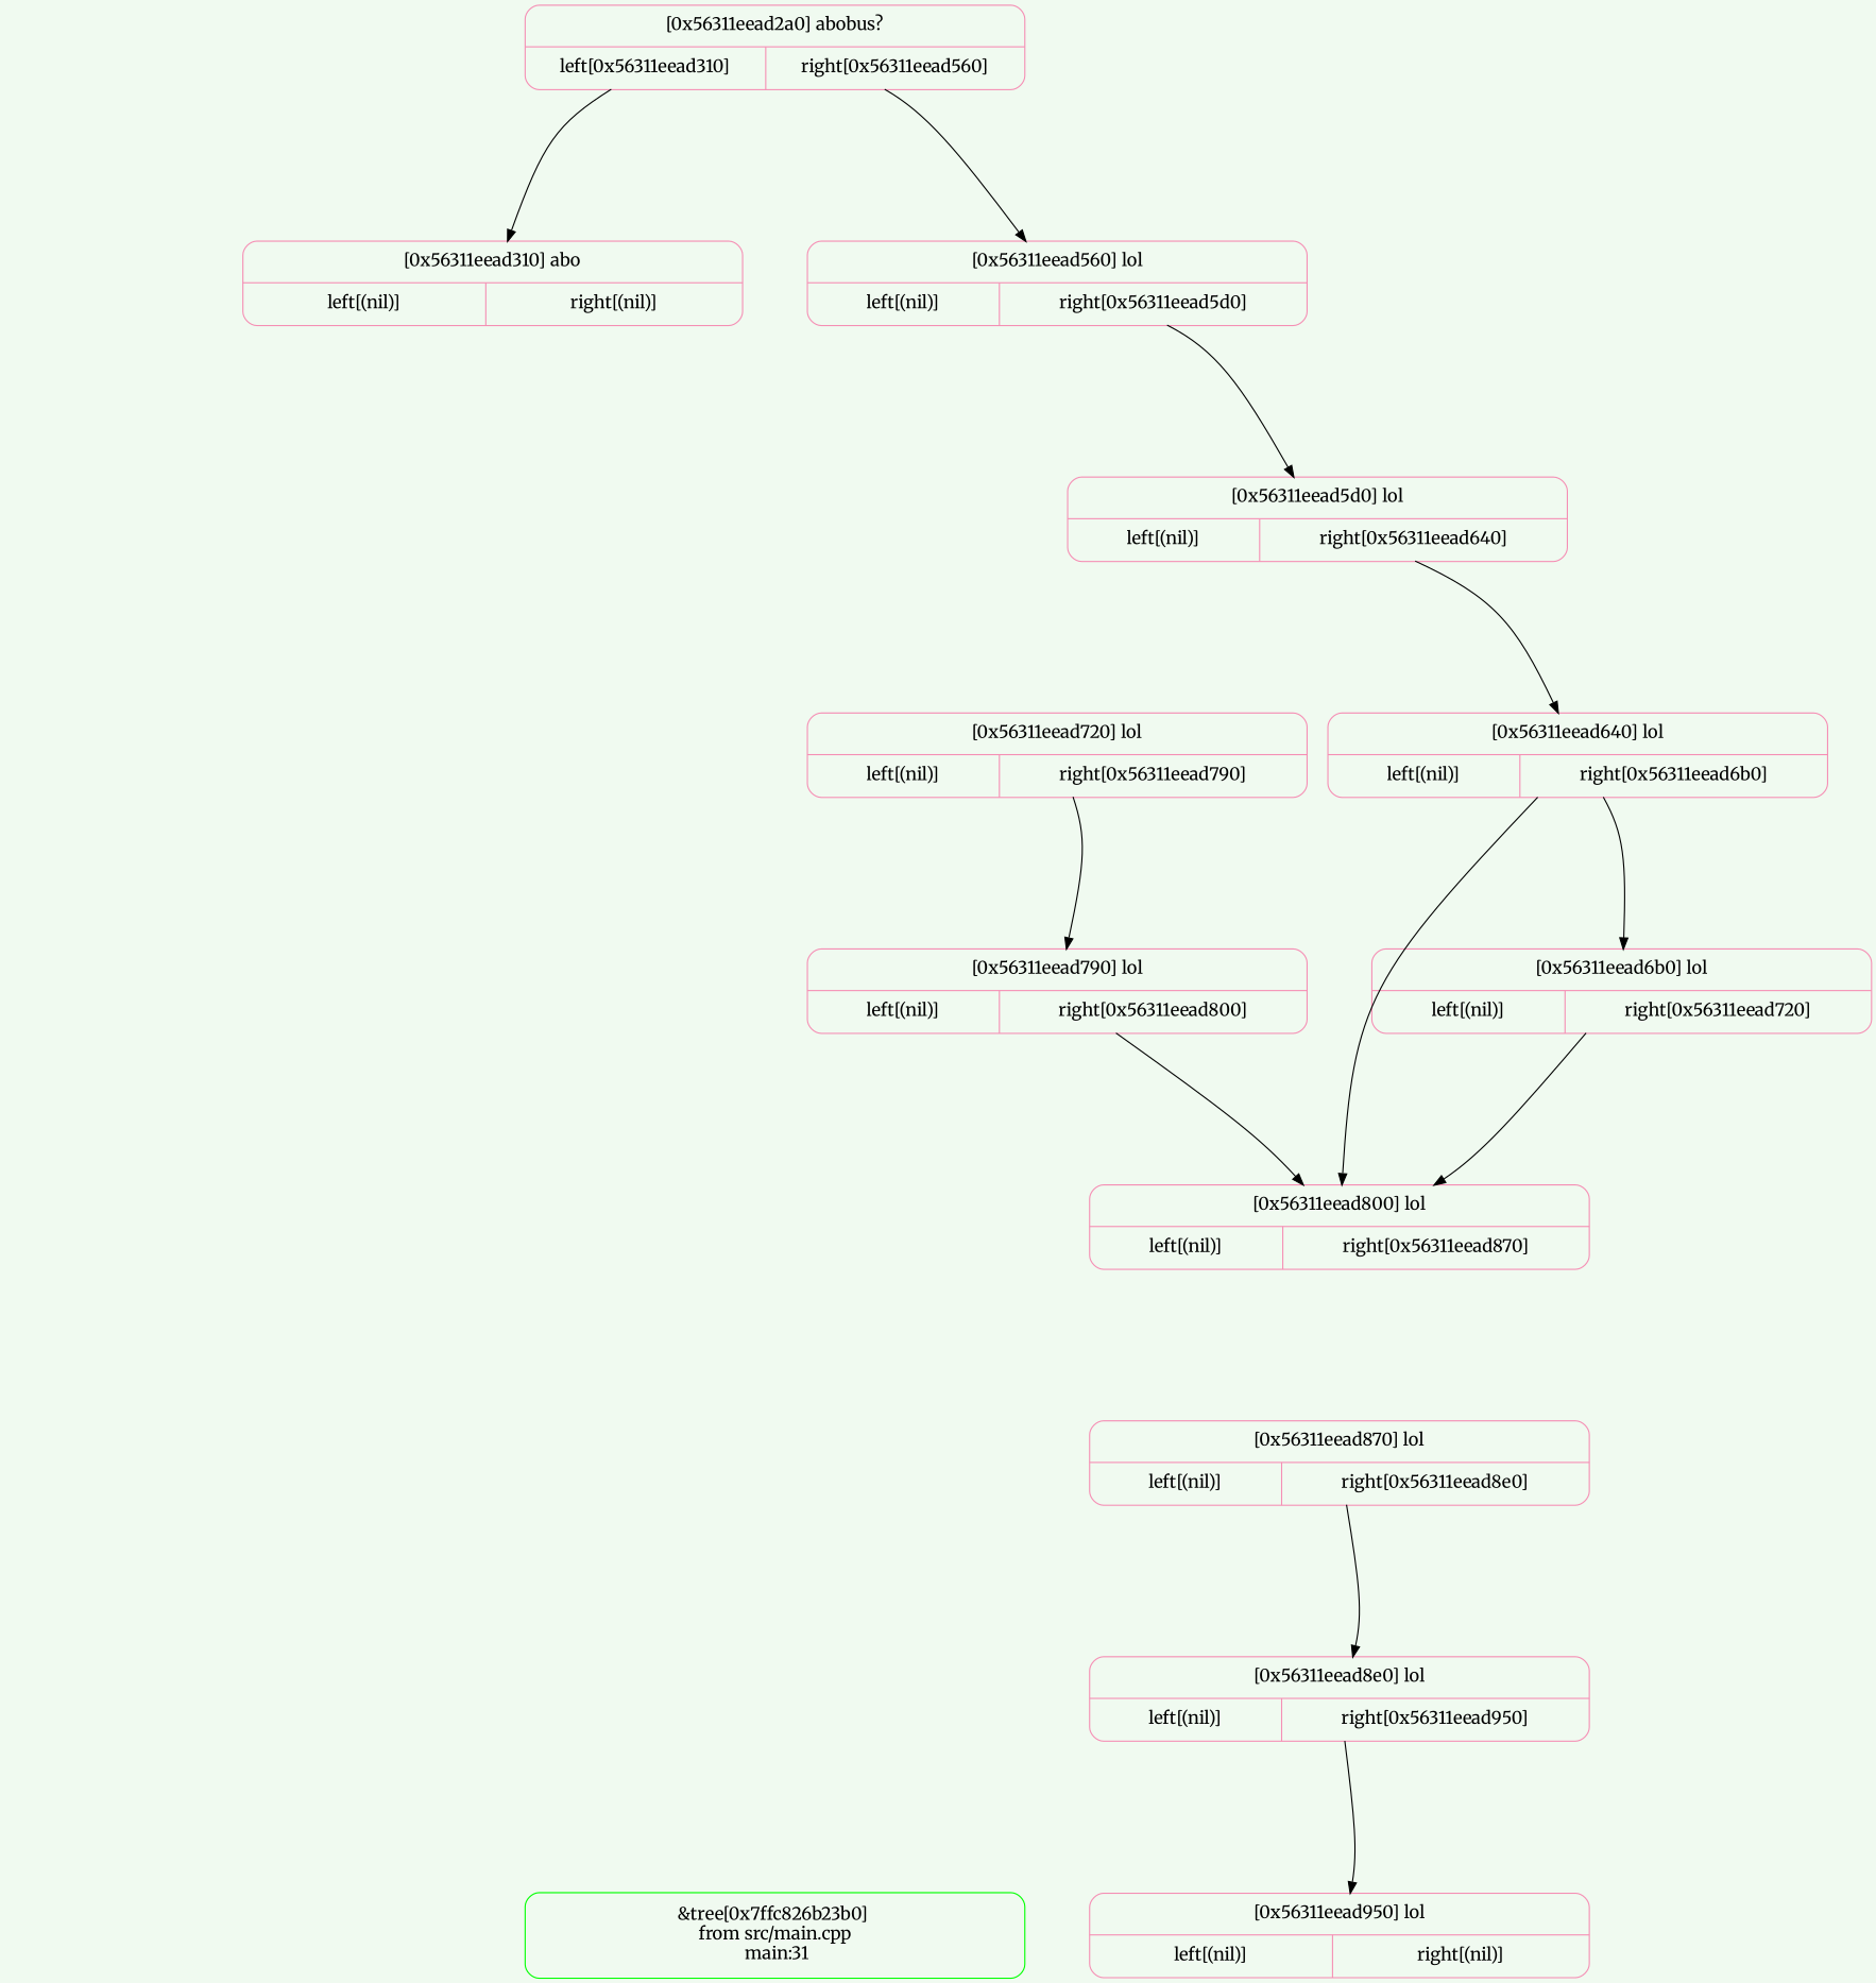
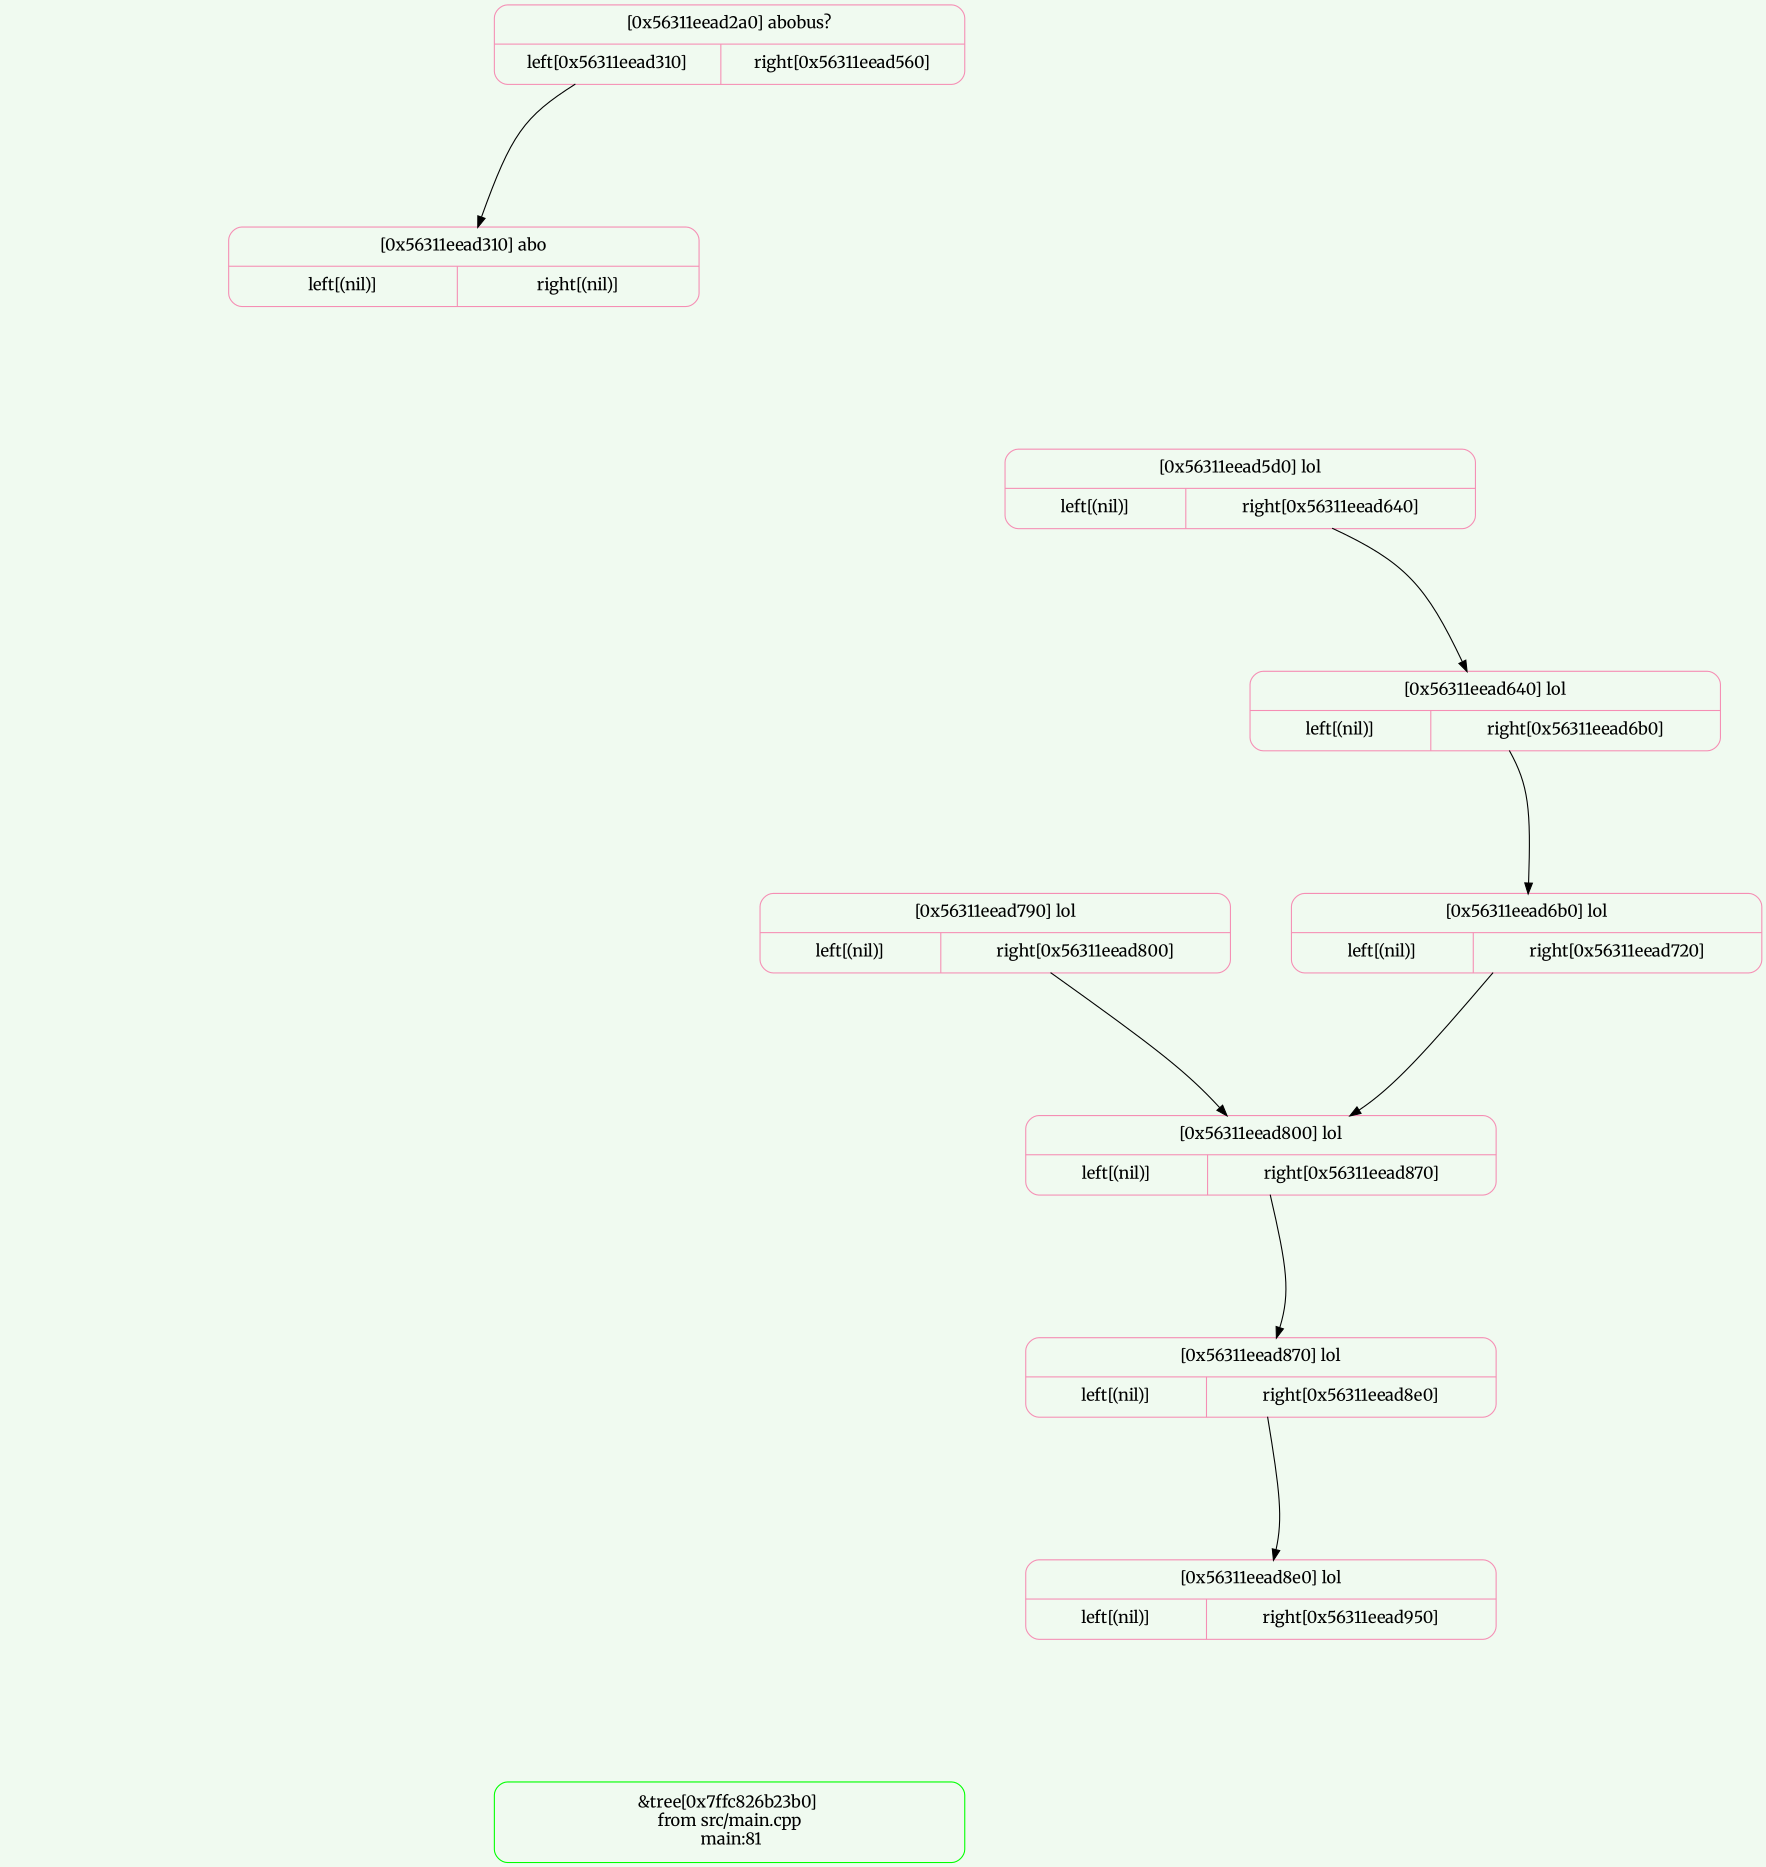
  digraph {
    bgcolor="#f0faf0"
    fontname=Merriweather
    ranksep=0.6
    splines=curved
    node [color="#f58eb4" fixedsize=true fontname=Merriweather fontsize=15 shape=record style=rounded]
    edge [fontname=Merriweather minlen=3 tailport=r]
    inv_min [height=1 style=invis width=6]
-   n2 [color=green height=1 label=" &tree[0x7ffc826b23b0] \n from src/main.cpp \n main:31 " width=6]
+   n2 [color=green height=1 label=" &tree[0x7ffc826b23b0] \n from src/main.cpp \n main:81 " width=6]
    n3 [height=1 label="{[0x56311eead2a0] abobus? | { <l> left[0x56311eead310] | right[0x56311eead560]  }}" width=6]
-   n4 [height=1 label="{[0x56311eead560] lol | { <l> left[(nil)] | right[0x56311eead5d0]  }}" width=6]
    n5 [height=1 label="{[0x56311eead310] abo | { <l> left[(nil)] | right[(nil)]  }}" width=6]
    n6 [height=1 label="{[0x56311eead5d0] lol | { <l> left[(nil)] | right[0x56311eead640]  }}" width=6]
    n7 [height=1 label="{[0x56311eead640] lol | { <l> left[(nil)] | right[0x56311eead6b0]  }}" width=6]
    n8 [height=1 label="{[0x56311eead6b0] lol | { <l> left[(nil)] | right[0x56311eead720]  }}" width=6]
    n9 [height=1 label="{[0x56311eead800] lol | { <l> left[(nil)] | right[0x56311eead870]  }}" width=6]
-   n10 [height=1 label="{[0x56311eead720] lol | { <l> left[(nil)] | right[0x56311eead790]  }}" width=6]
    n11 [height=1 label="{[0x56311eead790] lol | { <l> left[(nil)] | right[0x56311eead800]  }}" width=6]
    n12 [height=1 label="{[0x56311eead870] lol | { <l> left[(nil)] | right[0x56311eead8e0]  }}" width=6]
    n13 [height=1 label="{[0x56311eead8e0] lol | { <l> left[(nil)] | right[0x56311eead950]  }}" width=6]
-   n14 [height=1 label="{[0x56311eead950] lol | { <l> left[(nil)] | right[(nil)]  }}" width=6]
    subgraph sub_1 {
      rank=min
      inv_min
    }
    subgraph sub_2 {
      rank=max
      n2
    }
    n2 -> n3 [style=invis]
-   n3 -> n4
    n3 -> n5 [tailport=l]
-   n4 -> n6
    n6 -> n7
    n7 -> n8
    n8 -> n9
-   n9 -> n7
-   n10 -> n11
+   n9 -> n12
    n11 -> n9
    n12 -> n13
-   n13 -> n14
  }
